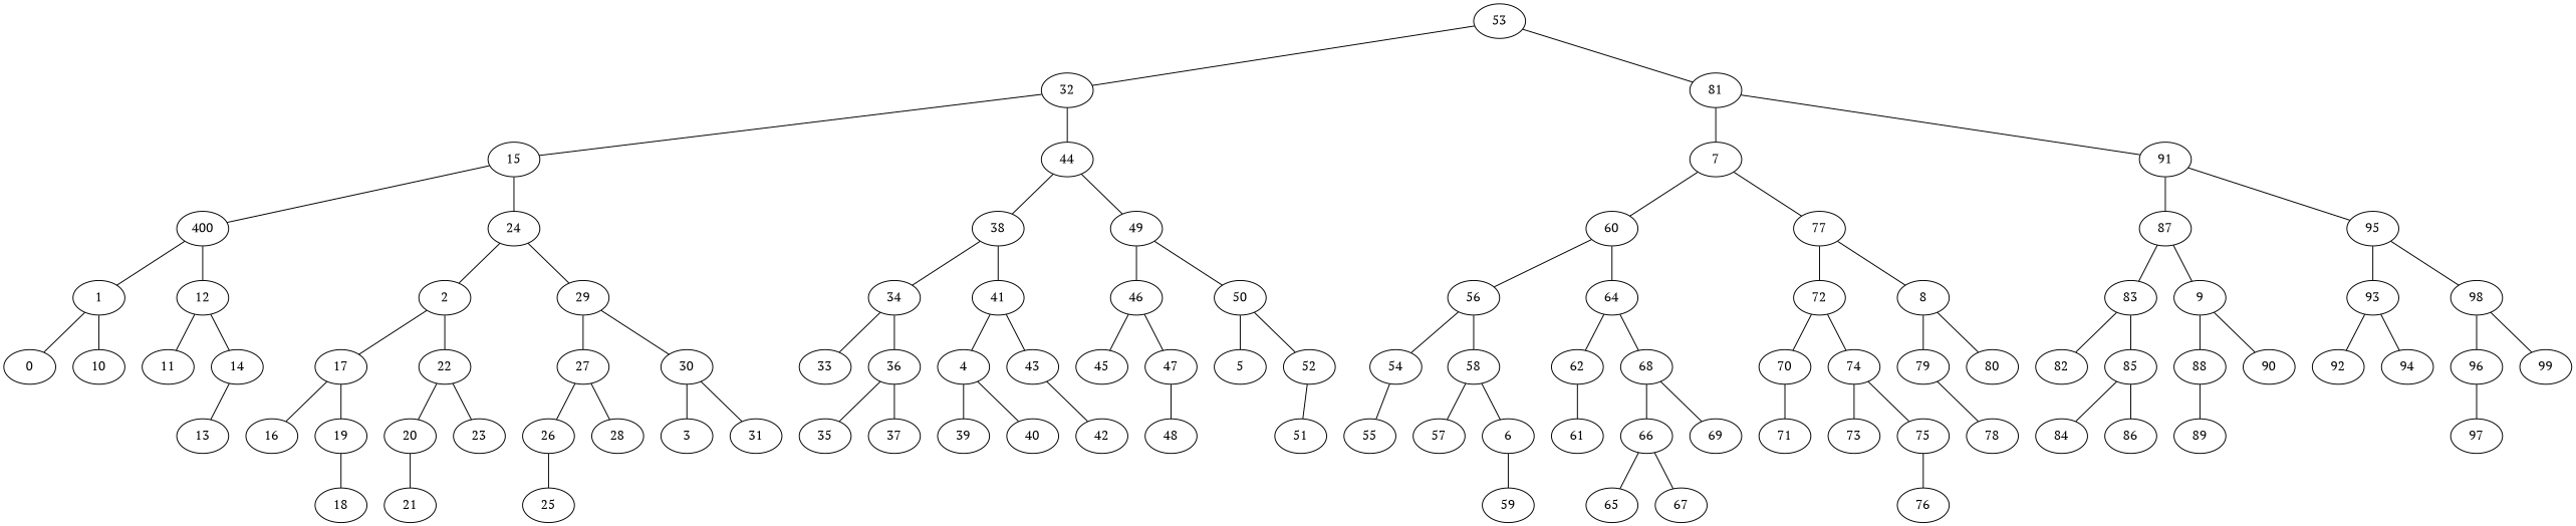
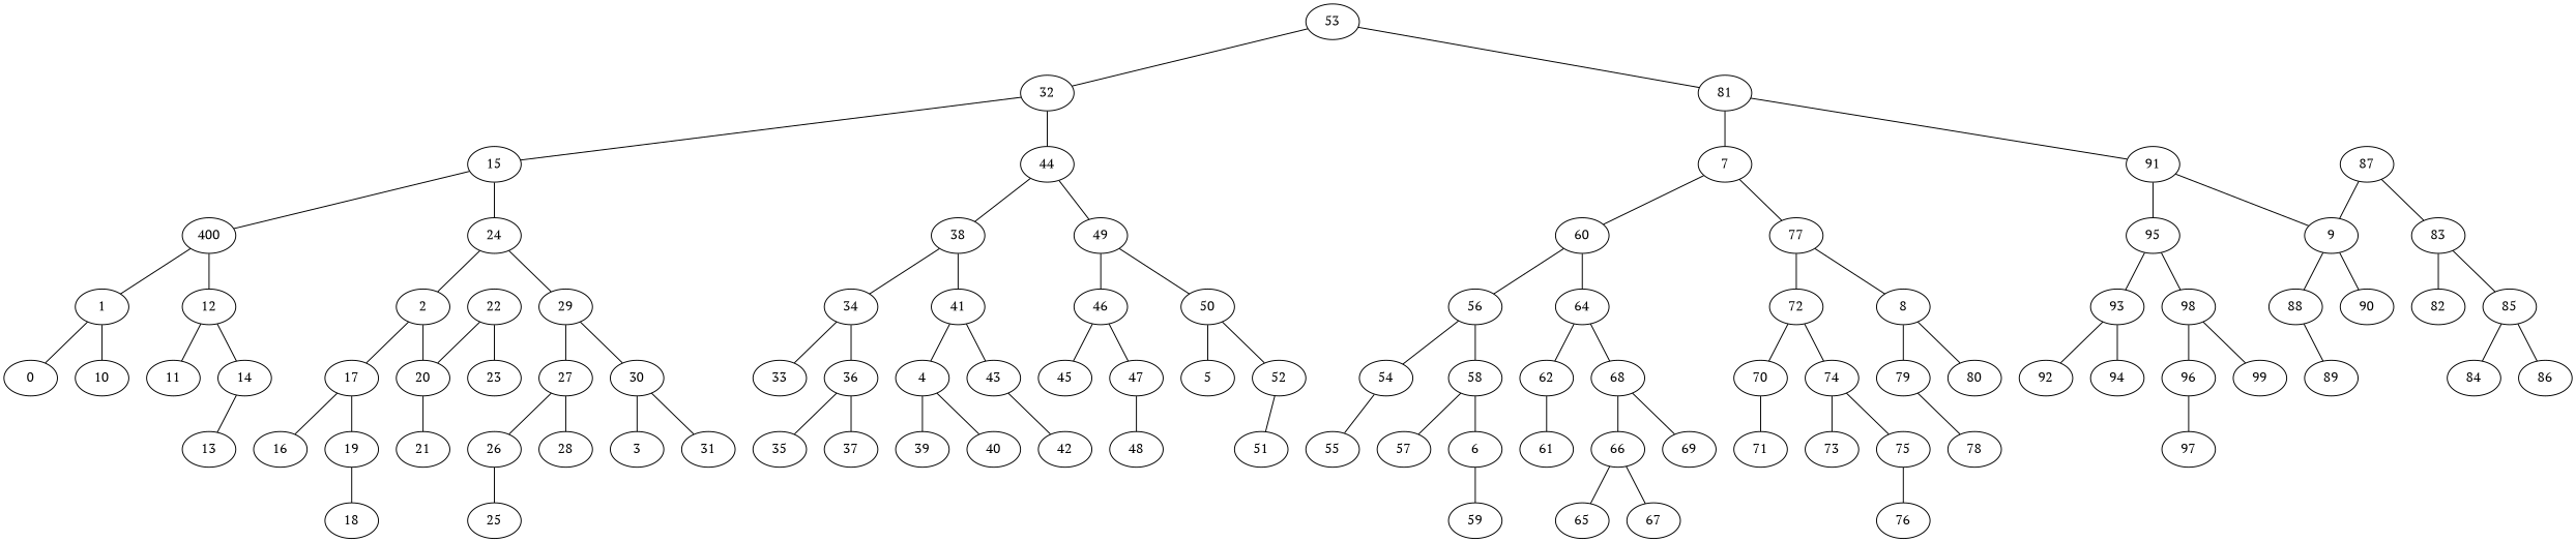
  strict graph {
    fontname="PT Serif"
    node [fontname="PT Serif"]
    edge [fontname="PT Serif"]
    53
    32
    81
    15
    44
    7
    91
    n8 [label=400]
    24
    38
    49
    1
    12
    2
    29
    0
    10
    11
    14
    13
    17
    22
    27
    30
    16
    19
    20
    23
    18
    21
    26
    28
    3
    31
    25
    34
    41
    46
    50
    33
    36
    4
    43
    35
    37
    39
    40
    42
    45
    47
    5
    52
    48
    51
    60
    77
    87
    95
    56
    64
    72
    8
    54
    58
    62
    68
    55
    57
    6
    59
    61
    66
    69
    65
    67
    70
    74
    79
    80
    71
    73
    75
    76
    78
    83
    9
    93
    98
    82
    85
    88
    90
    84
    86
    89
    92
    94
    96
    99
    97
    53 -- 32
    53 -- 81
    32 -- 15
    32 -- 44
    81 -- 7
    81 -- 91
    15 -- n8
    15 -- 24
    44 -- 38
    44 -- 49
    7 -- 60
    7 -- 77
-   91 -- 87
+   91 -- 9
    91 -- 95
    n8 -- 1
    n8 -- 12
    24 -- 2
    24 -- 29
    38 -- 34
    38 -- 41
    49 -- 46
    49 -- 50
    1 -- 0
    1 -- 10
    12 -- 11
    12 -- 14
    2 -- 17
-   2 -- 22
+   2 -- 20
    29 -- 27
    29 -- 30
    14 -- 13
    17 -- 16
    17 -- 19
    22 -- 20
    22 -- 23
    27 -- 26
    27 -- 28
    30 -- 3
    30 -- 31
    19 -- 18
    20 -- 21
    26 -- 25
    34 -- 33
    34 -- 36
    41 -- 4
    41 -- 43
    46 -- 45
    46 -- 47
    50 -- 5
    50 -- 52
    36 -- 35
    36 -- 37
    4 -- 39
    4 -- 40
    43 -- 42
    47 -- 48
    52 -- 51
    60 -- 56
    60 -- 64
    77 -- 72
    77 -- 8
    87 -- 83
    87 -- 9
    95 -- 93
    95 -- 98
    56 -- 54
    56 -- 58
    64 -- 62
    64 -- 68
    72 -- 70
    72 -- 74
    8 -- 79
    8 -- 80
    54 -- 55
    58 -- 57
    58 -- 6
    62 -- 61
    68 -- 66
    68 -- 69
    6 -- 59
    66 -- 65
    66 -- 67
    70 -- 71
    74 -- 73
    74 -- 75
    79 -- 78
    75 -- 76
    83 -- 82
    83 -- 85
    9 -- 88
    9 -- 90
    93 -- 92
    93 -- 94
    98 -- 96
    98 -- 99
    85 -- 84
    85 -- 86
    88 -- 89
    96 -- 97
  }
